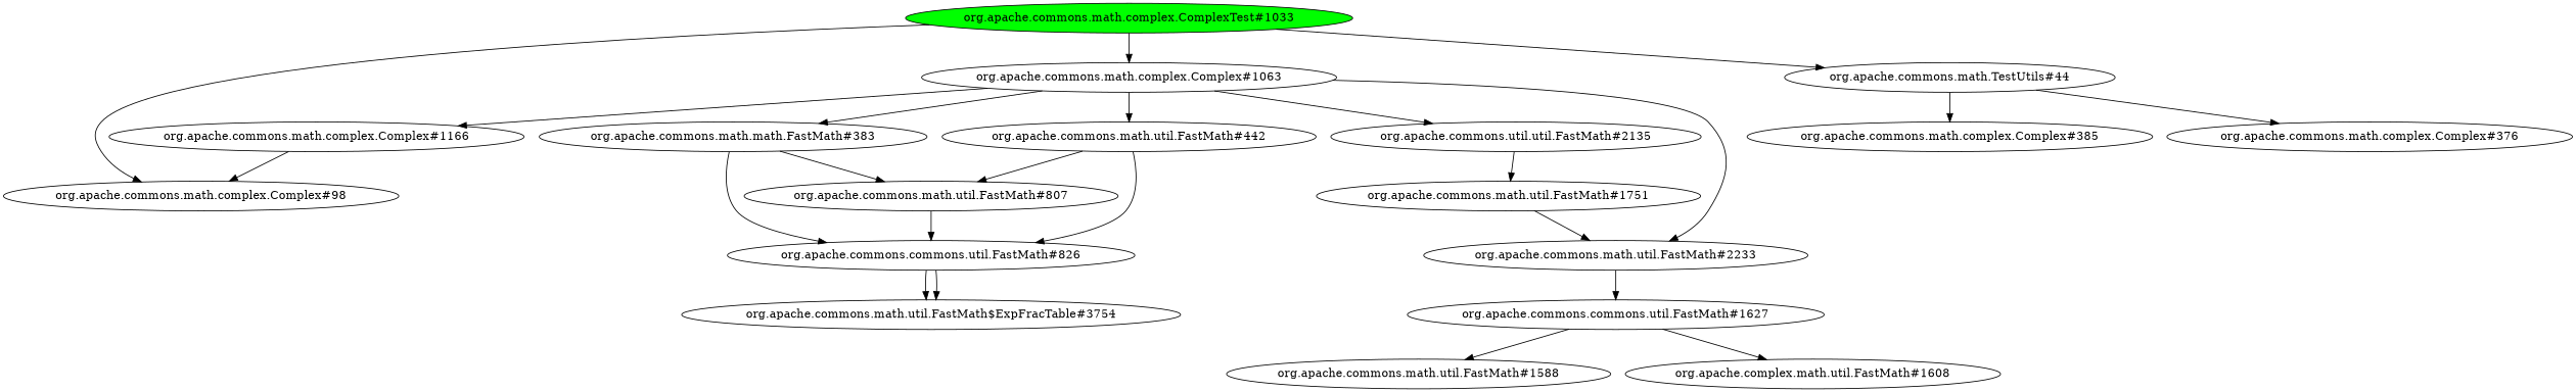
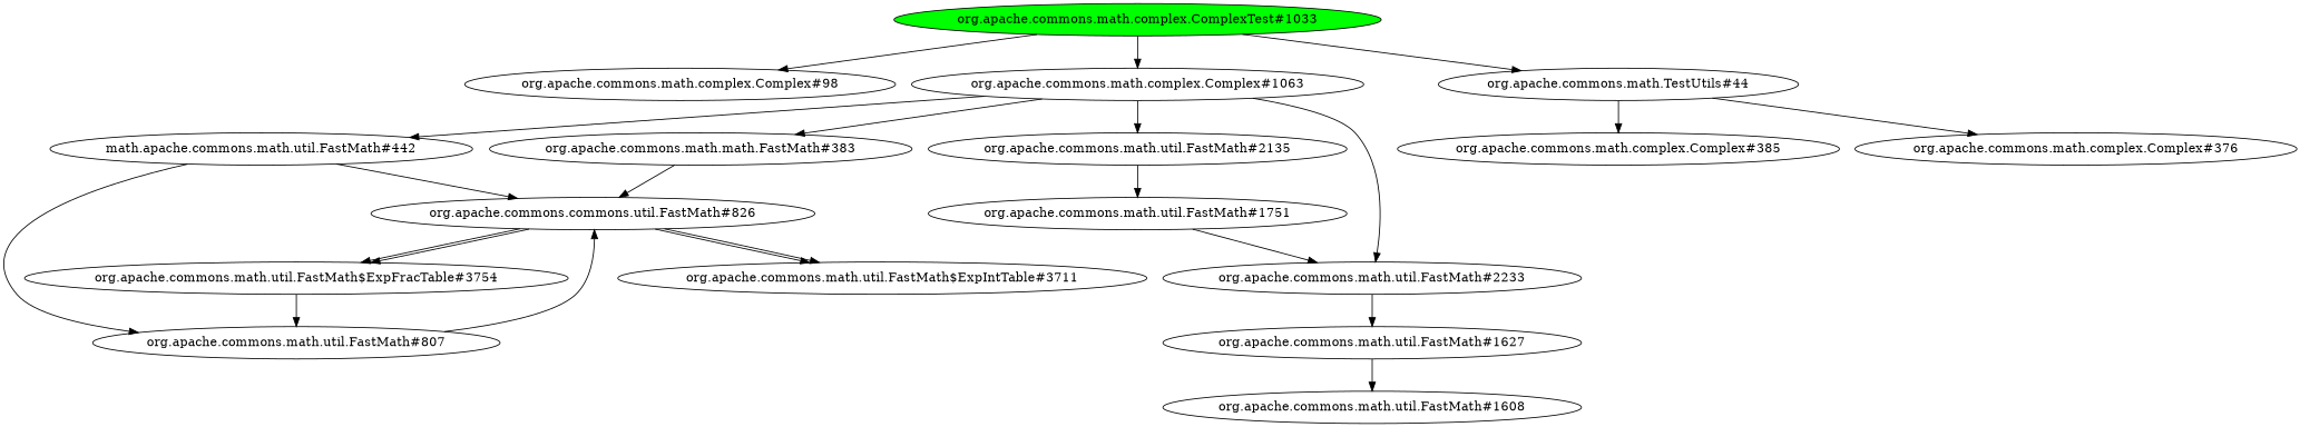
  digraph {
    "org.apache.commons.math.complex.ComplexTest#1033" [fillcolor=green style=filled]
    "org.apache.commons.math.complex.Complex#98"
    "org.apache.commons.math.complex.Complex#1063"
    n4 [label="org.apache.commons.math.TestUtils#44"]
    n5 [label="org.apache.commons.math.math.FastMath#383"]
    "org.apache.commons.math.util.FastMath#2233"
-   "org.apache.commons.math.util.FastMath#442"
-   "org.apache.commons.math.util.FastMath#2135" [label="org.apache.commons.util.util.FastMath#2135"]
-   "org.apache.commons.math.complex.Complex#1166"
+   "org.apache.commons.math.util.FastMath#442" [label="math.apache.commons.math.util.FastMath#442"]
+   "org.apache.commons.math.util.FastMath#2135"
    "org.apache.commons.math.complex.Complex#385"
    "org.apache.commons.math.complex.Complex#376"
    n12 [label="org.apache.commons.commons.util.FastMath#826"]
    "org.apache.commons.math.util.FastMath#807"
-   "org.apache.commons.math.util.FastMath#1627" [label="org.apache.commons.commons.util.FastMath#1627"]
+   "org.apache.commons.math.util.FastMath#1627"
    "org.apache.commons.math.util.FastMath#1751"
+   "org.apache.commons.math.util.FastMath$ExpIntTable#3711"
    "org.apache.commons.math.util.FastMath$ExpFracTable#3754"
-   "org.apache.commons.math.util.FastMath#1588"
-   "org.apache.commons.math.util.FastMath#1608" [label="org.apache.complex.math.util.FastMath#1608"]
+   "org.apache.commons.math.util.FastMath#1608"
    "org.apache.commons.math.complex.ComplexTest#1033" -> "org.apache.commons.math.complex.Complex#98"
    "org.apache.commons.math.complex.ComplexTest#1033" -> "org.apache.commons.math.complex.Complex#1063"
    "org.apache.commons.math.complex.ComplexTest#1033" -> n4
    "org.apache.commons.math.complex.Complex#1063" -> n5
    "org.apache.commons.math.complex.Complex#1063" -> "org.apache.commons.math.util.FastMath#2233"
    "org.apache.commons.math.complex.Complex#1063" -> "org.apache.commons.math.util.FastMath#442"
    "org.apache.commons.math.complex.Complex#1063" -> "org.apache.commons.math.util.FastMath#2135"
-   "org.apache.commons.math.complex.Complex#1063" -> "org.apache.commons.math.complex.Complex#1166"
    n4 -> "org.apache.commons.math.complex.Complex#385"
    n4 -> "org.apache.commons.math.complex.Complex#376"
    n5 -> n12
-   n5 -> "org.apache.commons.math.util.FastMath#807"
+   "org.apache.commons.math.util.FastMath$ExpFracTable#3754" -> "org.apache.commons.math.util.FastMath#807"
    "org.apache.commons.math.util.FastMath#2233" -> "org.apache.commons.math.util.FastMath#1627"
    "org.apache.commons.math.util.FastMath#442" -> n12
    "org.apache.commons.math.util.FastMath#442" -> "org.apache.commons.math.util.FastMath#807"
    "org.apache.commons.math.util.FastMath#2135" -> "org.apache.commons.math.util.FastMath#1751"
-   "org.apache.commons.math.complex.Complex#1166" -> "org.apache.commons.math.complex.Complex#98"
+   n12 -> "org.apache.commons.math.util.FastMath$ExpIntTable#3711"
+   n12 -> "org.apache.commons.math.util.FastMath$ExpIntTable#3711"
    n12 -> "org.apache.commons.math.util.FastMath$ExpFracTable#3754"
    n12 -> "org.apache.commons.math.util.FastMath$ExpFracTable#3754"
    "org.apache.commons.math.util.FastMath#807" -> n12
-   "org.apache.commons.math.util.FastMath#1627" -> "org.apache.commons.math.util.FastMath#1588"
    "org.apache.commons.math.util.FastMath#1627" -> "org.apache.commons.math.util.FastMath#1608"
    "org.apache.commons.math.util.FastMath#1751" -> "org.apache.commons.math.util.FastMath#2233"
  }
